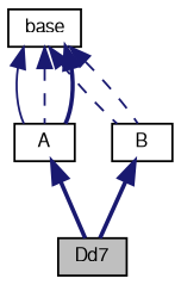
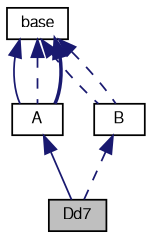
  digraph {
    node [color=black fillcolor=white fontname=FreeSans fontsize=9 shape=record style=filled]
    edge [color=midnightblue dir=back fontname=FreeSans fontsize=9 labelfontname=FreeSans labelfontsize=9 style=dashed]
    n1 [fillcolor=grey75 fontcolor=black height=0.2 label=Dd7 width=0.4]
    n2 [height=0.2 label=A width=0.4]
    n3 [height=0.2 label=base width=0.4]
    n4 [height=0.2 label=B width=0.4]
-   n2 -> n1 [style=bold]
+   n2 -> n1 [style=solid]
    n3 -> n2 [style=solid]
    n3 -> n2
    n3 -> n2 [style=bold]
    n3 -> n4
    n3 -> n4
-   n4 -> n1 [style=bold]
+   n4 -> n1
  }
